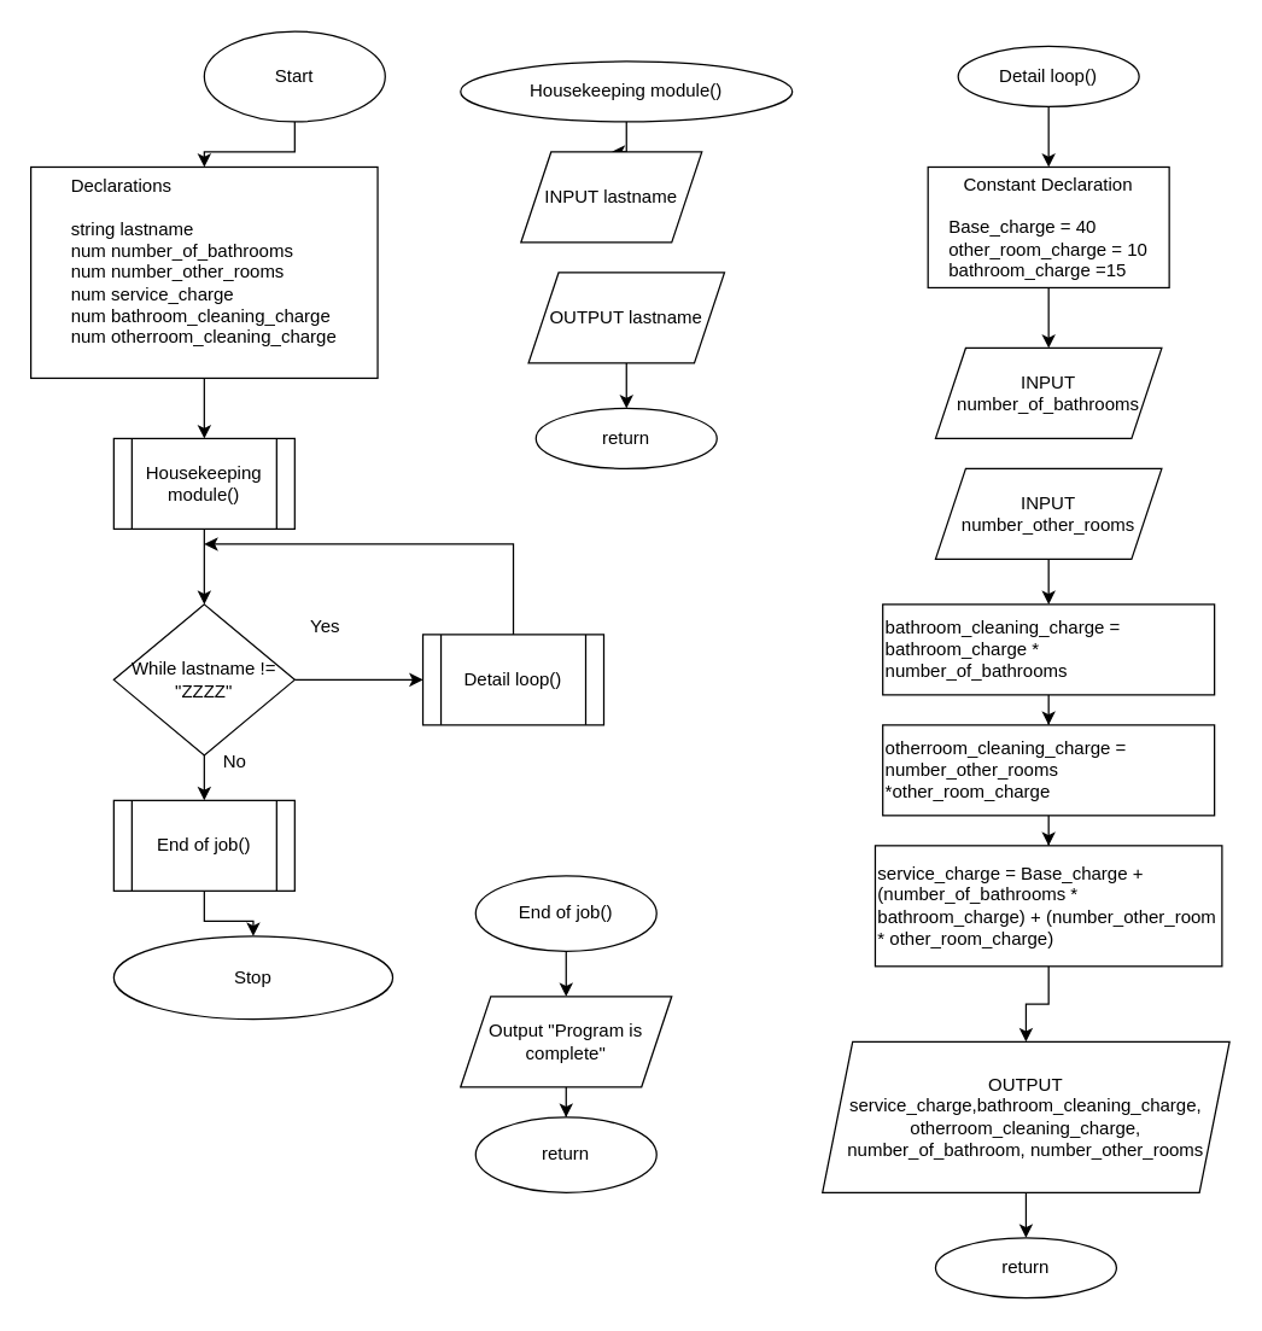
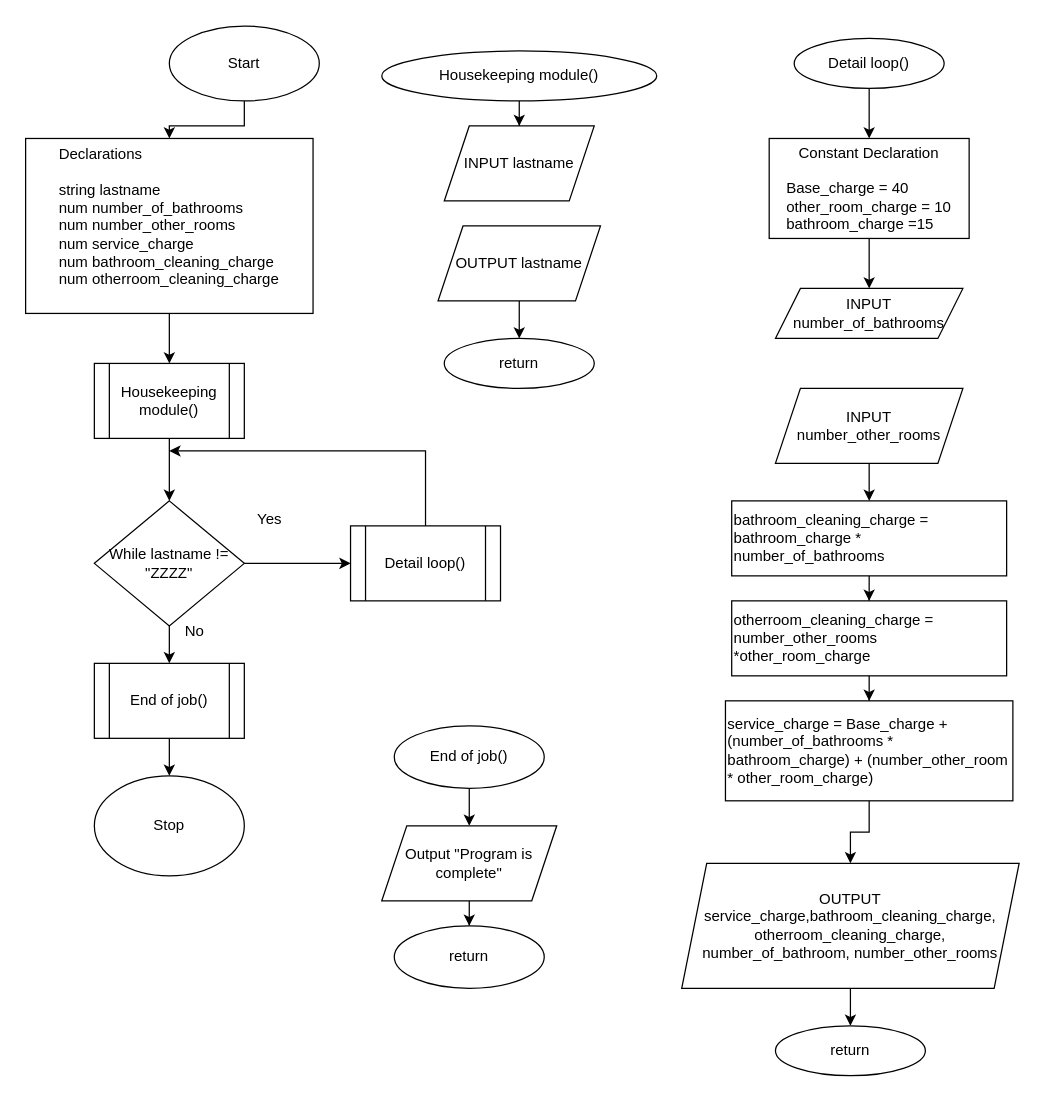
  <mxCell id="0" />
  <mxCell id="1" parent="0" />
  <mxCell id="2" style="edgeStyle=orthogonalEdgeStyle;rounded=0;orthogonalLoop=1;jettySize=auto;html=1;" parent="1" source="3" target="18" edge="1"><mxGeometry relative="1" as="geometry" /></mxCell>
  <mxCell id="3" value="Start" style="ellipse;whiteSpace=wrap;html=1;" parent="1" vertex="1"><mxGeometry x="135" y="20" width="120" height="60" as="geometry" /></mxCell>
  <mxCell id="4" style="edgeStyle=orthogonalEdgeStyle;rounded=0;orthogonalLoop=1;jettySize=auto;html=1;" parent="1" source="5" target="14" edge="1"><mxGeometry relative="1" as="geometry" /></mxCell>
  <mxCell id="5" value="Housekeeping module()" style="shape=process;whiteSpace=wrap;html=1;backgroundOutline=1;" parent="1" vertex="1"><mxGeometry x="75" y="290" width="120" height="60" as="geometry" /></mxCell>
  <mxCell id="6" style="edgeStyle=orthogonalEdgeStyle;rounded=0;orthogonalLoop=1;jettySize=auto;html=1;" parent="1" source="7" edge="1"><mxGeometry relative="1" as="geometry"><mxPoint x="135" y="360" as="targetPoint" /><Array as="points"><mxPoint x="340" y="360" /><mxPoint x="286" y="360" /></Array></mxGeometry></mxCell>
  <mxCell id="7" value="Detail loop()" style="shape=process;whiteSpace=wrap;html=1;backgroundOutline=1;rotation=0;" parent="1" vertex="1"><mxGeometry x="280" y="420" width="120" height="60" as="geometry" /></mxCell>
  <mxCell id="8" style="edgeStyle=orthogonalEdgeStyle;rounded=0;orthogonalLoop=1;jettySize=auto;html=1;exitX=0.5;exitY=1;exitDx=0;exitDy=0;" parent="1" source="7" target="7" edge="1"><mxGeometry relative="1" as="geometry" /></mxCell>
  <mxCell id="9" style="edgeStyle=orthogonalEdgeStyle;rounded=0;orthogonalLoop=1;jettySize=auto;html=1;" parent="1" source="10" target="11" edge="1"><mxGeometry relative="1" as="geometry" /></mxCell>
  <mxCell id="10" value="End of job()" style="shape=process;whiteSpace=wrap;html=1;backgroundOutline=1;" parent="1" vertex="1"><mxGeometry x="75" y="530" width="120" height="60" as="geometry" /></mxCell>
- <mxCell id="11" value="Stop" style="ellipse;whiteSpace=wrap;html=1;" parent="1" vertex="1"><mxGeometry x="75" y="620" width="185" height="55" as="geometry" /></mxCell>
+ <mxCell id="11" value="Stop" style="ellipse;whiteSpace=wrap;html=1;" parent="1" vertex="1"><mxGeometry x="75" y="620" width="120" height="80" as="geometry" /></mxCell>
  <mxCell id="12" style="edgeStyle=orthogonalEdgeStyle;rounded=0;orthogonalLoop=1;jettySize=auto;html=1;" parent="1" source="14" target="10" edge="1"><mxGeometry relative="1" as="geometry" /></mxCell>
  <mxCell id="13" style="edgeStyle=orthogonalEdgeStyle;rounded=0;orthogonalLoop=1;jettySize=auto;html=1;" parent="1" source="14" target="7" edge="1"><mxGeometry relative="1" as="geometry" /></mxCell>
  <mxCell id="14" value="While lastname != &quot;ZZZZ&quot;" style="rhombus;whiteSpace=wrap;html=1;" parent="1" vertex="1"><mxGeometry x="75" y="400" width="120" height="100" as="geometry" /></mxCell>
  <mxCell id="15" value="Yes" style="text;html=1;align=center;verticalAlign=middle;resizable=0;points=[];autosize=1;strokeColor=none;fillColor=none;" parent="1" vertex="1"><mxGeometry x="195" y="400" width="40" height="30" as="geometry" /></mxCell>
  <mxCell id="16" value="No" style="text;html=1;align=center;verticalAlign=middle;resizable=0;points=[];autosize=1;strokeColor=none;fillColor=none;" parent="1" vertex="1"><mxGeometry x="135" y="490" width="40" height="30" as="geometry" /></mxCell>
  <mxCell id="17" style="edgeStyle=orthogonalEdgeStyle;rounded=0;orthogonalLoop=1;jettySize=auto;html=1;" parent="1" source="18" target="5" edge="1"><mxGeometry relative="1" as="geometry" /></mxCell>
  <mxCell id="18" value="&lt;div style=&quot;text-align: left;&quot;&gt;&lt;span style=&quot;background-color: transparent; color: light-dark(rgb(0, 0, 0), rgb(255, 255, 255));&quot;&gt;Declarations&lt;/span&gt;&lt;/div&gt;&lt;div style=&quot;text-align: left;&quot;&gt;&lt;br&gt;&lt;/div&gt;&lt;div style=&quot;text-align: left;&quot;&gt;string lastname&lt;/div&gt;&lt;div style=&quot;text-align: left;&quot;&gt;num number_of_bathrooms&lt;/div&gt;&lt;div style=&quot;text-align: left;&quot;&gt;num number_other_rooms&lt;/div&gt;&lt;div style=&quot;text-align: left;&quot;&gt;num service_charge&lt;/div&gt;&lt;div style=&quot;text-align: left;&quot;&gt;num bathroom_cleaning_charge&lt;/div&gt;&lt;div style=&quot;text-align: left;&quot;&gt;num otherroom_cleaning_charge&lt;/div&gt;&lt;div style=&quot;text-align: left;&quot;&gt;&lt;br&gt;&lt;/div&gt;" style="rounded=0;whiteSpace=wrap;html=1;" parent="1" vertex="1"><mxGeometry x="20" y="110" width="230" height="140" as="geometry" /></mxCell>
  <mxCell id="19" style="edgeStyle=orthogonalEdgeStyle;rounded=0;orthogonalLoop=1;jettySize=auto;html=1;" parent="1" source="20" target="21" edge="1"><mxGeometry relative="1" as="geometry" /></mxCell>
  <mxCell id="20" value="Housekeeping module()" style="ellipse;whiteSpace=wrap;html=1;" parent="1" vertex="1"><mxGeometry x="305" y="40" width="220" height="40" as="geometry" /></mxCell>
- <mxCell id="21" value="INPUT lastname" style="shape=parallelogram;perimeter=parallelogramPerimeter;whiteSpace=wrap;html=1;fixedSize=1;" parent="1" vertex="1"><mxGeometry x="345" y="100" width="120" height="60" as="geometry" /></mxCell>
+ <mxCell id="21" value="INPUT lastname" style="shape=parallelogram;perimeter=parallelogramPerimeter;whiteSpace=wrap;html=1;fixedSize=1;" parent="1" vertex="1"><mxGeometry x="355" y="100" width="120" height="60" as="geometry" /></mxCell>
  <mxCell id="22" style="edgeStyle=orthogonalEdgeStyle;rounded=0;orthogonalLoop=1;jettySize=auto;html=1;exitX=0.5;exitY=1;exitDx=0;exitDy=0;" parent="1" source="7" target="7" edge="1"><mxGeometry relative="1" as="geometry" /></mxCell>
  <mxCell id="23" value="return" style="ellipse;whiteSpace=wrap;html=1;" parent="1" vertex="1"><mxGeometry x="355" y="270" width="120" height="40" as="geometry" /></mxCell>
  <mxCell id="24" style="edgeStyle=orthogonalEdgeStyle;rounded=0;orthogonalLoop=1;jettySize=auto;html=1;" parent="1" source="25" target="28" edge="1"><mxGeometry relative="1" as="geometry" /></mxCell>
  <mxCell id="25" value="Detail loop()" style="ellipse;whiteSpace=wrap;html=1;" parent="1" vertex="1"><mxGeometry x="635" y="30" width="120" height="40" as="geometry" /></mxCell>
- <mxCell id="26" value="INPUT number_of_bathrooms" style="shape=parallelogram;perimeter=parallelogramPerimeter;whiteSpace=wrap;html=1;fixedSize=1;" parent="1" vertex="1"><mxGeometry x="620" y="230" width="150" height="60" as="geometry" /></mxCell>
+ <mxCell id="26" value="INPUT number_of_bathrooms" style="shape=parallelogram;perimeter=parallelogramPerimeter;whiteSpace=wrap;html=1;fixedSize=1;" parent="1" vertex="1"><mxGeometry x="620" y="230" width="150" height="40" as="geometry" /></mxCell>
  <mxCell id="27" style="edgeStyle=orthogonalEdgeStyle;rounded=0;orthogonalLoop=1;jettySize=auto;html=1;" parent="1" source="28" target="26" edge="1"><mxGeometry relative="1" as="geometry" /></mxCell>
  <mxCell id="28" value="Constant Declaration&lt;div&gt;&lt;br&gt;&lt;/div&gt;&lt;div style=&quot;text-align: left;&quot;&gt;Base_charge = 40&lt;/div&gt;&lt;div&gt;other_room_charge = 10&lt;/div&gt;&lt;div style=&quot;text-align: left;&quot;&gt;bathroom_charge =15&lt;/div&gt;" style="rounded=0;whiteSpace=wrap;html=1;" parent="1" vertex="1"><mxGeometry x="615" y="110" width="160" height="80" as="geometry" /></mxCell>
  <mxCell id="29" style="edgeStyle=orthogonalEdgeStyle;rounded=0;orthogonalLoop=1;jettySize=auto;html=1;" parent="1" source="30" target="37" edge="1"><mxGeometry relative="1" as="geometry" /></mxCell>
  <mxCell id="30" value="INPUT number_other_rooms" style="shape=parallelogram;perimeter=parallelogramPerimeter;whiteSpace=wrap;html=1;fixedSize=1;" parent="1" vertex="1"><mxGeometry x="620" y="310" width="150" height="60" as="geometry" /></mxCell>
  <mxCell id="31" style="edgeStyle=orthogonalEdgeStyle;rounded=0;orthogonalLoop=1;jettySize=auto;html=1;" parent="1" source="32" target="34" edge="1"><mxGeometry relative="1" as="geometry" /></mxCell>
  <mxCell id="32" value="service_charge = Base_charge + (number_of_bathrooms * bathroom_charge) + (number_other_room * other_room_charge)" style="rounded=0;whiteSpace=wrap;html=1;align=left;" parent="1" vertex="1"><mxGeometry x="580" y="560" width="230" height="80" as="geometry" /></mxCell>
  <mxCell id="33" style="edgeStyle=orthogonalEdgeStyle;rounded=0;orthogonalLoop=1;jettySize=auto;html=1;" parent="1" source="34" target="42" edge="1"><mxGeometry relative="1" as="geometry" /></mxCell>
  <mxCell id="34" value="OUTPUT service_charge,bathroom_cleaning_charge,&lt;div&gt;otherroom_cleaning_charge, number_of_bathroom, number_other_rooms&lt;/div&gt;" style="shape=parallelogram;perimeter=parallelogramPerimeter;whiteSpace=wrap;html=1;fixedSize=1;" parent="1" vertex="1"><mxGeometry x="545" y="690" width="270" height="100" as="geometry" /></mxCell>
  <mxCell id="35" style="edgeStyle=orthogonalEdgeStyle;rounded=0;orthogonalLoop=1;jettySize=auto;html=1;exitX=0.5;exitY=1;exitDx=0;exitDy=0;" parent="1" edge="1"><mxGeometry relative="1" as="geometry"><mxPoint x="695" y="660" as="sourcePoint" /><mxPoint x="695" y="660" as="targetPoint" /></mxGeometry></mxCell>
  <mxCell id="36" style="edgeStyle=orthogonalEdgeStyle;rounded=0;orthogonalLoop=1;jettySize=auto;html=1;" parent="1" source="37" target="39" edge="1"><mxGeometry relative="1" as="geometry" /></mxCell>
  <mxCell id="37" value="bathroom_cleaning_charge = bathroom_charge * number_of_bathrooms" style="rounded=0;whiteSpace=wrap;html=1;align=left;" parent="1" vertex="1"><mxGeometry x="585" y="400" width="220" height="60" as="geometry" /></mxCell>
  <mxCell id="38" style="edgeStyle=orthogonalEdgeStyle;rounded=0;orthogonalLoop=1;jettySize=auto;html=1;" parent="1" source="39" target="32" edge="1"><mxGeometry relative="1" as="geometry" /></mxCell>
  <mxCell id="39" value="otherroom_cleaning_charge = number_other_rooms *other_room_charge" style="rounded=0;whiteSpace=wrap;html=1;align=left;" parent="1" vertex="1"><mxGeometry x="585" y="480" width="220" height="60" as="geometry" /></mxCell>
  <mxCell id="40" style="edgeStyle=orthogonalEdgeStyle;rounded=0;orthogonalLoop=1;jettySize=auto;html=1;" parent="1" source="41" target="23" edge="1"><mxGeometry relative="1" as="geometry" /></mxCell>
  <mxCell id="41" value="OUTPUT lastname" style="shape=parallelogram;perimeter=parallelogramPerimeter;whiteSpace=wrap;html=1;fixedSize=1;" parent="1" vertex="1"><mxGeometry x="350" y="180" width="130" height="60" as="geometry" /></mxCell>
  <mxCell id="42" value="return" style="ellipse;whiteSpace=wrap;html=1;" parent="1" vertex="1"><mxGeometry x="620" y="820" width="120" height="40" as="geometry" /></mxCell>
  <mxCell id="43" style="edgeStyle=orthogonalEdgeStyle;rounded=0;orthogonalLoop=1;jettySize=auto;html=1;" parent="1" source="44" target="46" edge="1"><mxGeometry relative="1" as="geometry" /></mxCell>
  <mxCell id="44" value="End of job()" style="ellipse;whiteSpace=wrap;html=1;" parent="1" vertex="1"><mxGeometry x="315" y="580" width="120" height="50" as="geometry" /></mxCell>
  <mxCell id="45" style="edgeStyle=orthogonalEdgeStyle;rounded=0;orthogonalLoop=1;jettySize=auto;html=1;" parent="1" source="46" target="47" edge="1"><mxGeometry relative="1" as="geometry" /></mxCell>
  <mxCell id="46" value="Output &quot;Program is complete&quot;" style="shape=parallelogram;perimeter=parallelogramPerimeter;whiteSpace=wrap;html=1;fixedSize=1;" parent="1" vertex="1"><mxGeometry x="305" y="660" width="140" height="60" as="geometry" /></mxCell>
  <mxCell id="47" value="return" style="ellipse;whiteSpace=wrap;html=1;" parent="1" vertex="1"><mxGeometry x="315" y="740" width="120" height="50" as="geometry" /></mxCell>
  <mxCell id="48" style="edgeStyle=orthogonalEdgeStyle;rounded=0;orthogonalLoop=1;jettySize=auto;html=1;exitX=0.5;exitY=1;exitDx=0;exitDy=0;" parent="1" source="46" target="46" edge="1"><mxGeometry relative="1" as="geometry" /></mxCell>
